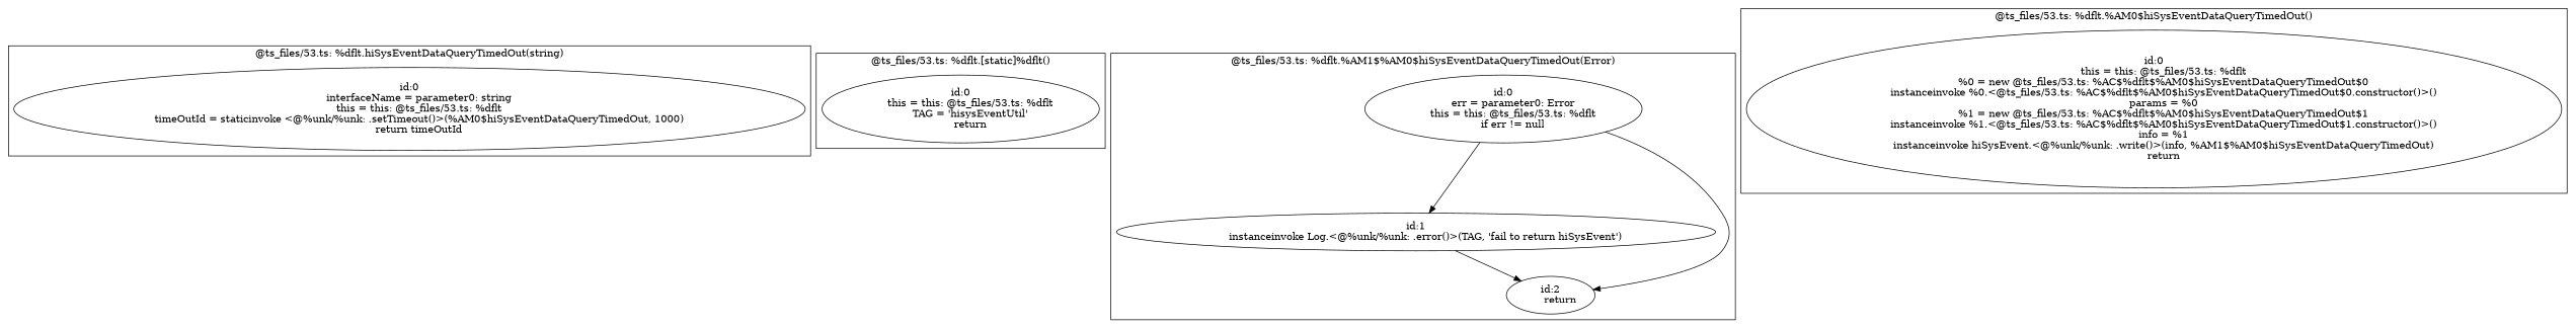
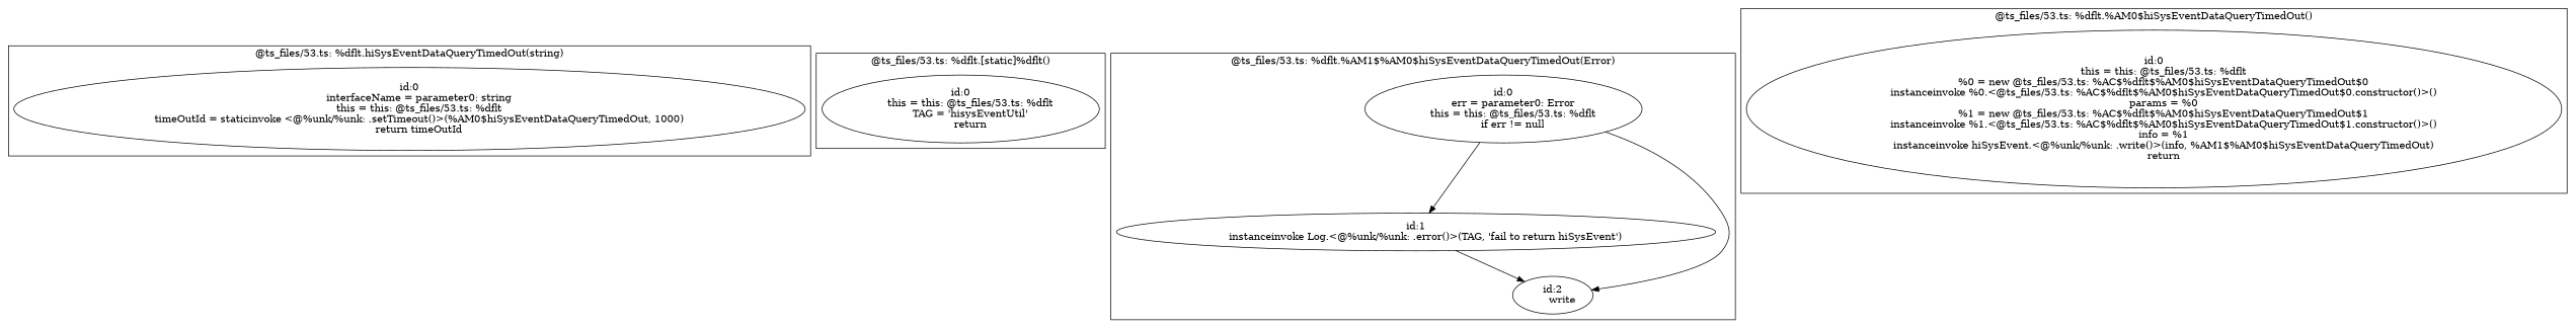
  digraph {
    n1 [label="id:0\n      interfaceName = parameter0: string\n      this = this: @ts_files/53.ts: %dflt\n      timeOutId = staticinvoke <@%unk/%unk: .setTimeout()>(%AM0$hiSysEventDataQueryTimedOut, 1000)\n      return timeOutId"]
    n2 [label="id:0\n      this = this: @ts_files/53.ts: %dflt\n      TAG = 'hisysEventUtil'\n      return"]
    n3 [label="id:0\n      err = parameter0: Error\n      this = this: @ts_files/53.ts: %dflt\n      if err != null"]
    n4 [label="id:1\n      instanceinvoke Log.<@%unk/%unk: .error()>(TAG, 'fail to return hiSysEvent')"]
-   n5 [label="id:2\n      return"]
+   n5 [label="id:2\n      write"]
    n6 [label="id:0\n      this = this: @ts_files/53.ts: %dflt\n      %0 = new @ts_files/53.ts: %AC$%dflt$%AM0$hiSysEventDataQueryTimedOut$0\n      instanceinvoke %0.<@ts_files/53.ts: %AC$%dflt$%AM0$hiSysEventDataQueryTimedOut$0.constructor()>()\n      params = %0\n      %1 = new @ts_files/53.ts: %AC$%dflt$%AM0$hiSysEventDataQueryTimedOut$1\n      instanceinvoke %1.<@ts_files/53.ts: %AC$%dflt$%AM0$hiSysEventDataQueryTimedOut$1.constructor()>()\n      info = %1\n      instanceinvoke hiSysEvent.<@%unk/%unk: .write()>(info, %AM1$%AM0$hiSysEventDataQueryTimedOut)\n      return"]
    subgraph cluster_1 {
      label="@ts_files/53.ts: %dflt.hiSysEventDataQueryTimedOut(string)"
      n1
    }
    subgraph cluster_2 {
      label="@ts_files/53.ts: %dflt.[static]%dflt()"
      n2
    }
    subgraph cluster_3 {
      label="@ts_files/53.ts: %dflt.%AM1$%AM0$hiSysEventDataQueryTimedOut(Error)"
      n3
      n4
      n5
    }
    subgraph cluster_4 {
      label="@ts_files/53.ts: %dflt.%AM0$hiSysEventDataQueryTimedOut()"
      n6
    }
    n3 -> n4
    n3 -> n5
    n4 -> n5
  }
